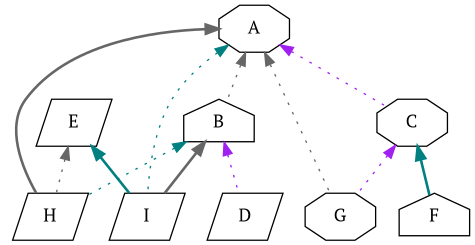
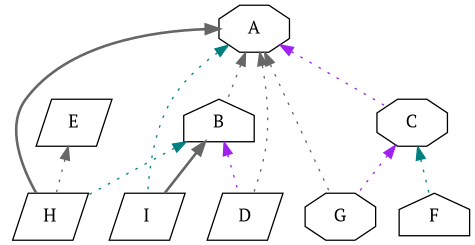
  digraph {
    fontname="PT Serif"
    splines=lines
    node [fontname="PT Serif" shape=parallelogram]
    edge [color=gray40 dir=back fontname="PT Serif" style=dotted]
    A [shape=octagon]
    D
    E
    H
    F [shape=house]
    G [shape=octagon]
    I
    B [shape=house]
    C [shape=octagon]
    subgraph sub_1 {
      A
      D
      E
      H
      F
      G
      I
      B
    }
+   A -> D
    A -> H [style=bold]
    A -> G
    A -> I [color=teal]
    A -> B
    A -> C [color=purple]
    E -> H
-   E -> I [color=teal style=bold]
    B -> D [color=purple]
    B -> H [color=teal]
    B -> I [style=bold]
-   C -> F [color=teal style=bold]
+   C -> F [color=teal]
    C -> G [color=purple]
  }
